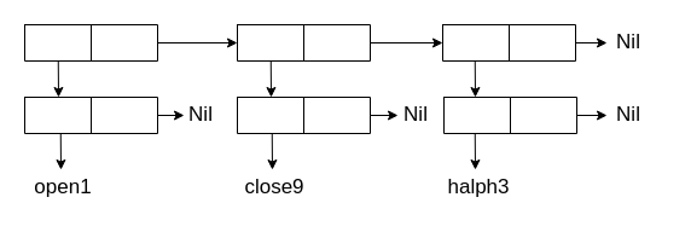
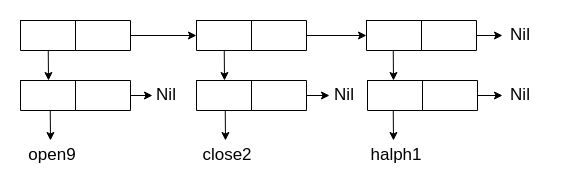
  <mxCell id="0" />
  <mxCell id="1" parent="0" />
  <mxCell id="2" value="" style="shape=table;startSize=0;container=1;collapsible=0;childLayout=tableLayout;fontSize=16;" vertex="1" parent="1"><mxGeometry x="20" y="20" width="110" height="30" as="geometry" /></mxCell>
  <mxCell id="3" value="" style="shape=tableRow;horizontal=0;startSize=0;swimlaneHead=0;swimlaneBody=0;strokeColor=inherit;top=0;left=0;bottom=0;right=0;collapsible=0;dropTarget=0;fillColor=none;points=[[0,0.5],[1,0.5]];portConstraint=eastwest;fontSize=16;" vertex="1" parent="2"><mxGeometry width="110" height="30" as="geometry" /></mxCell>
  <mxCell id="4" value="" style="shape=partialRectangle;html=1;whiteSpace=wrap;connectable=0;strokeColor=inherit;overflow=hidden;fillColor=none;top=0;left=0;bottom=0;right=0;pointerEvents=1;fontSize=16;" vertex="1" parent="3"><mxGeometry width="55" height="30" as="geometry"><mxRectangle width="55" height="30" as="alternateBounds" /></mxGeometry></mxCell>
  <mxCell id="5" value="" style="shape=partialRectangle;html=1;whiteSpace=wrap;connectable=0;strokeColor=inherit;overflow=hidden;fillColor=none;top=0;left=0;bottom=0;right=0;pointerEvents=1;fontSize=16;" vertex="1" parent="3"><mxGeometry x="55" width="55" height="30" as="geometry"><mxRectangle width="55" height="30" as="alternateBounds" /></mxGeometry></mxCell>
  <mxCell id="6" value="" style="endArrow=classic;html=1;rounded=0;exitX=0.223;exitY=1.045;exitDx=0;exitDy=0;exitPerimeter=0;entryX=0.5;entryY=0;entryDx=0;entryDy=0;" edge="1" parent="1"><mxGeometry width="50" height="50" relative="1" as="geometry"><mxPoint x="47.76" y="49.8" as="sourcePoint" /><mxPoint x="48" y="80" as="targetPoint" /></mxGeometry></mxCell>
  <mxCell id="7" value="" style="endArrow=classic;html=1;rounded=0;fontSize=17;exitX=1;exitY=0.5;exitDx=0;exitDy=0;entryX=0;entryY=0.5;entryDx=0;entryDy=0;" edge="1" parent="1" source="3" target="9"><mxGeometry width="50" height="50" relative="1" as="geometry"><mxPoint x="95" y="100" as="sourcePoint" /><mxPoint x="165" y="35" as="targetPoint" /></mxGeometry></mxCell>
  <mxCell id="8" value="" style="shape=table;startSize=0;container=1;collapsible=0;childLayout=tableLayout;fontSize=16;" vertex="1" parent="1"><mxGeometry x="196" y="20" width="110" height="30" as="geometry" /></mxCell>
  <mxCell id="9" value="" style="shape=tableRow;horizontal=0;startSize=0;swimlaneHead=0;swimlaneBody=0;strokeColor=inherit;top=0;left=0;bottom=0;right=0;collapsible=0;dropTarget=0;fillColor=none;points=[[0,0.5],[1,0.5]];portConstraint=eastwest;fontSize=16;" vertex="1" parent="8"><mxGeometry width="110" height="30" as="geometry" /></mxCell>
  <mxCell id="10" value="" style="shape=partialRectangle;html=1;whiteSpace=wrap;connectable=0;strokeColor=inherit;overflow=hidden;fillColor=none;top=0;left=0;bottom=0;right=0;pointerEvents=1;fontSize=16;" vertex="1" parent="9"><mxGeometry width="55" height="30" as="geometry"><mxRectangle width="55" height="30" as="alternateBounds" /></mxGeometry></mxCell>
  <mxCell id="11" value="" style="shape=partialRectangle;html=1;whiteSpace=wrap;connectable=0;strokeColor=inherit;overflow=hidden;fillColor=none;top=0;left=0;bottom=0;right=0;pointerEvents=1;fontSize=16;" vertex="1" parent="9"><mxGeometry x="55" width="55" height="30" as="geometry"><mxRectangle width="55" height="30" as="alternateBounds" /></mxGeometry></mxCell>
  <mxCell id="12" value="" style="endArrow=classic;html=1;rounded=0;exitX=0.223;exitY=1.045;exitDx=0;exitDy=0;exitPerimeter=0;entryX=0.5;entryY=0;entryDx=0;entryDy=0;" edge="1" parent="1"><mxGeometry width="50" height="50" relative="1" as="geometry"><mxPoint x="223.76" y="49.8" as="sourcePoint" /><mxPoint x="224" y="80" as="targetPoint" /></mxGeometry></mxCell>
  <mxCell id="13" value="" style="endArrow=classic;html=1;rounded=0;fontSize=17;exitX=1;exitY=0.5;exitDx=0;exitDy=0;entryX=0;entryY=0.5;entryDx=0;entryDy=0;" edge="1" parent="1" source="9" target="15"><mxGeometry width="50" height="50" relative="1" as="geometry"><mxPoint x="245" y="100" as="sourcePoint" /><mxPoint x="315" y="35" as="targetPoint" /></mxGeometry></mxCell>
  <mxCell id="14" value="" style="shape=table;startSize=0;container=1;collapsible=0;childLayout=tableLayout;fontSize=16;" vertex="1" parent="1"><mxGeometry x="366" y="20" width="110" height="30" as="geometry" /></mxCell>
  <mxCell id="15" value="" style="shape=tableRow;horizontal=0;startSize=0;swimlaneHead=0;swimlaneBody=0;strokeColor=inherit;top=0;left=0;bottom=0;right=0;collapsible=0;dropTarget=0;fillColor=none;points=[[0,0.5],[1,0.5]];portConstraint=eastwest;fontSize=16;" vertex="1" parent="14"><mxGeometry width="110" height="30" as="geometry" /></mxCell>
  <mxCell id="16" value="" style="shape=partialRectangle;html=1;whiteSpace=wrap;connectable=0;strokeColor=inherit;overflow=hidden;fillColor=none;top=0;left=0;bottom=0;right=0;pointerEvents=1;fontSize=16;" vertex="1" parent="15"><mxGeometry width="55" height="30" as="geometry"><mxRectangle width="55" height="30" as="alternateBounds" /></mxGeometry></mxCell>
  <mxCell id="17" value="" style="shape=partialRectangle;html=1;whiteSpace=wrap;connectable=0;strokeColor=inherit;overflow=hidden;fillColor=none;top=0;left=0;bottom=0;right=0;pointerEvents=1;fontSize=16;" vertex="1" parent="15"><mxGeometry x="55" width="55" height="30" as="geometry"><mxRectangle width="55" height="30" as="alternateBounds" /></mxGeometry></mxCell>
  <mxCell id="18" value="" style="endArrow=classic;html=1;rounded=0;exitX=0.223;exitY=1.045;exitDx=0;exitDy=0;exitPerimeter=0;entryX=0.5;entryY=0;entryDx=0;entryDy=0;" edge="1" parent="1"><mxGeometry width="50" height="50" relative="1" as="geometry"><mxPoint x="392.76" y="49.8" as="sourcePoint" /><mxPoint x="393" y="80" as="targetPoint" /></mxGeometry></mxCell>
  <mxCell id="19" value="" style="endArrow=classic;html=1;rounded=0;fontSize=17;exitX=1;exitY=0.5;exitDx=0;exitDy=0;" edge="1" parent="1" source="15"><mxGeometry width="50" height="50" relative="1" as="geometry"><mxPoint x="452" y="110" as="sourcePoint" /><mxPoint x="502" y="35" as="targetPoint" /></mxGeometry></mxCell>
  <mxCell id="20" value="Nil" style="text;html=1;strokeColor=none;fillColor=none;align=center;verticalAlign=middle;whiteSpace=wrap;rounded=0;fontSize=17;" vertex="1" parent="1"><mxGeometry x="490" y="20" width="60" height="30" as="geometry" /></mxCell>
  <mxCell id="21" value="" style="shape=table;startSize=0;container=1;collapsible=0;childLayout=tableLayout;fontSize=16;" vertex="1" parent="1"><mxGeometry x="20" y="80" width="110" height="30" as="geometry" /></mxCell>
  <mxCell id="22" value="" style="shape=tableRow;horizontal=0;startSize=0;swimlaneHead=0;swimlaneBody=0;strokeColor=inherit;top=0;left=0;bottom=0;right=0;collapsible=0;dropTarget=0;fillColor=none;points=[[0,0.5],[1,0.5]];portConstraint=eastwest;fontSize=16;" vertex="1" parent="21"><mxGeometry width="110" height="30" as="geometry" /></mxCell>
  <mxCell id="23" value="" style="shape=partialRectangle;html=1;whiteSpace=wrap;connectable=0;strokeColor=inherit;overflow=hidden;fillColor=none;top=0;left=0;bottom=0;right=0;pointerEvents=1;fontSize=16;" vertex="1" parent="22"><mxGeometry width="55" height="30" as="geometry"><mxRectangle width="55" height="30" as="alternateBounds" /></mxGeometry></mxCell>
  <mxCell id="24" value="" style="shape=partialRectangle;html=1;whiteSpace=wrap;connectable=0;strokeColor=inherit;overflow=hidden;fillColor=none;top=0;left=0;bottom=0;right=0;pointerEvents=1;fontSize=16;" vertex="1" parent="22"><mxGeometry x="55" width="55" height="30" as="geometry"><mxRectangle width="55" height="30" as="alternateBounds" /></mxGeometry></mxCell>
  <mxCell id="25" value="" style="endArrow=classic;html=1;rounded=0;exitX=0.223;exitY=1.045;exitDx=0;exitDy=0;exitPerimeter=0;entryX=0.5;entryY=0;entryDx=0;entryDy=0;" edge="1" parent="1"><mxGeometry width="50" height="50" relative="1" as="geometry"><mxPoint x="49.76" y="109.8" as="sourcePoint" /><mxPoint x="50" y="140" as="targetPoint" /></mxGeometry></mxCell>
- <mxCell id="26" value="&lt;font style=&quot;font-size: 17px;&quot;&gt;open1&lt;/font&gt;" style="text;html=1;strokeColor=none;fillColor=none;align=center;verticalAlign=middle;whiteSpace=wrap;rounded=0;" vertex="1" parent="1"><mxGeometry x="22" y="140" width="60" height="30" as="geometry" /></mxCell>
+ <mxCell id="26" value="&lt;font style=&quot;font-size: 17px;&quot;&gt;open9&lt;/font&gt;" style="text;html=1;strokeColor=none;fillColor=none;align=center;verticalAlign=middle;whiteSpace=wrap;rounded=0;" vertex="1" parent="1"><mxGeometry x="22" y="140" width="60" height="30" as="geometry" /></mxCell>
  <mxCell id="27" value="" style="endArrow=classic;html=1;rounded=0;fontSize=17;exitX=1;exitY=0.5;exitDx=0;exitDy=0;" edge="1" parent="1" source="22"><mxGeometry width="50" height="50" relative="1" as="geometry"><mxPoint x="124" y="170" as="sourcePoint" /><mxPoint x="152" y="95" as="targetPoint" /></mxGeometry></mxCell>
  <mxCell id="28" value="Nil" style="text;html=1;strokeColor=none;fillColor=none;align=center;verticalAlign=middle;whiteSpace=wrap;rounded=0;fontSize=17;" vertex="1" parent="1"><mxGeometry x="136" y="80" width="60" height="30" as="geometry" /></mxCell>
  <mxCell id="29" value="" style="shape=table;startSize=0;container=1;collapsible=0;childLayout=tableLayout;fontSize=16;" vertex="1" parent="1"><mxGeometry x="196" y="80" width="110" height="30" as="geometry" /></mxCell>
  <mxCell id="30" value="" style="shape=tableRow;horizontal=0;startSize=0;swimlaneHead=0;swimlaneBody=0;strokeColor=inherit;top=0;left=0;bottom=0;right=0;collapsible=0;dropTarget=0;fillColor=none;points=[[0,0.5],[1,0.5]];portConstraint=eastwest;fontSize=16;" vertex="1" parent="29"><mxGeometry width="110" height="30" as="geometry" /></mxCell>
  <mxCell id="31" value="" style="shape=partialRectangle;html=1;whiteSpace=wrap;connectable=0;strokeColor=inherit;overflow=hidden;fillColor=none;top=0;left=0;bottom=0;right=0;pointerEvents=1;fontSize=16;" vertex="1" parent="30"><mxGeometry width="55" height="30" as="geometry"><mxRectangle width="55" height="30" as="alternateBounds" /></mxGeometry></mxCell>
  <mxCell id="32" value="" style="shape=partialRectangle;html=1;whiteSpace=wrap;connectable=0;strokeColor=inherit;overflow=hidden;fillColor=none;top=0;left=0;bottom=0;right=0;pointerEvents=1;fontSize=16;" vertex="1" parent="30"><mxGeometry x="55" width="55" height="30" as="geometry"><mxRectangle width="55" height="30" as="alternateBounds" /></mxGeometry></mxCell>
  <mxCell id="33" value="" style="endArrow=classic;html=1;rounded=0;exitX=0.223;exitY=1.045;exitDx=0;exitDy=0;exitPerimeter=0;entryX=0.5;entryY=0;entryDx=0;entryDy=0;" edge="1" parent="1"><mxGeometry width="50" height="50" relative="1" as="geometry"><mxPoint x="224.76" y="109.8" as="sourcePoint" /><mxPoint x="225" y="140" as="targetPoint" /></mxGeometry></mxCell>
- <mxCell id="34" value="&lt;font style=&quot;font-size: 17px;&quot;&gt;close9&lt;/font&gt;" style="text;html=1;strokeColor=none;fillColor=none;align=center;verticalAlign=middle;whiteSpace=wrap;rounded=0;" vertex="1" parent="1"><mxGeometry x="197" y="140" width="60" height="30" as="geometry" /></mxCell>
+ <mxCell id="34" value="&lt;font style=&quot;font-size: 17px;&quot;&gt;close2&lt;/font&gt;" style="text;html=1;strokeColor=none;fillColor=none;align=center;verticalAlign=middle;whiteSpace=wrap;rounded=0;" vertex="1" parent="1"><mxGeometry x="197" y="140" width="60" height="30" as="geometry" /></mxCell>
  <mxCell id="35" value="" style="endArrow=classic;html=1;rounded=0;fontSize=17;exitX=1;exitY=0.5;exitDx=0;exitDy=0;" edge="1" parent="1" source="30"><mxGeometry width="50" height="50" relative="1" as="geometry"><mxPoint x="291" y="170" as="sourcePoint" /><mxPoint x="329" y="95" as="targetPoint" /></mxGeometry></mxCell>
  <mxCell id="36" value="Nil" style="text;html=1;strokeColor=none;fillColor=none;align=center;verticalAlign=middle;whiteSpace=wrap;rounded=0;fontSize=17;" vertex="1" parent="1"><mxGeometry x="314" y="80" width="60" height="30" as="geometry" /></mxCell>
  <mxCell id="37" value="" style="shape=table;startSize=0;container=1;collapsible=0;childLayout=tableLayout;fontSize=16;" vertex="1" parent="1"><mxGeometry x="367" y="80" width="110" height="30" as="geometry" /></mxCell>
  <mxCell id="38" value="" style="shape=tableRow;horizontal=0;startSize=0;swimlaneHead=0;swimlaneBody=0;strokeColor=inherit;top=0;left=0;bottom=0;right=0;collapsible=0;dropTarget=0;fillColor=none;points=[[0,0.5],[1,0.5]];portConstraint=eastwest;fontSize=16;" vertex="1" parent="37"><mxGeometry width="110" height="30" as="geometry" /></mxCell>
  <mxCell id="39" value="" style="shape=partialRectangle;html=1;whiteSpace=wrap;connectable=0;strokeColor=inherit;overflow=hidden;fillColor=none;top=0;left=0;bottom=0;right=0;pointerEvents=1;fontSize=16;" vertex="1" parent="38"><mxGeometry width="55" height="30" as="geometry"><mxRectangle width="55" height="30" as="alternateBounds" /></mxGeometry></mxCell>
  <mxCell id="40" value="" style="shape=partialRectangle;html=1;whiteSpace=wrap;connectable=0;strokeColor=inherit;overflow=hidden;fillColor=none;top=0;left=0;bottom=0;right=0;pointerEvents=1;fontSize=16;" vertex="1" parent="38"><mxGeometry x="55" width="55" height="30" as="geometry"><mxRectangle width="55" height="30" as="alternateBounds" /></mxGeometry></mxCell>
  <mxCell id="41" value="" style="endArrow=classic;html=1;rounded=0;exitX=0.223;exitY=1.045;exitDx=0;exitDy=0;exitPerimeter=0;entryX=0.5;entryY=0;entryDx=0;entryDy=0;" edge="1" parent="1"><mxGeometry width="50" height="50" relative="1" as="geometry"><mxPoint x="392.76" y="109.8" as="sourcePoint" /><mxPoint x="393" y="140" as="targetPoint" /></mxGeometry></mxCell>
- <mxCell id="42" value="&lt;font style=&quot;font-size: 17px;&quot;&gt;halph3&lt;/font&gt;" style="text;html=1;strokeColor=none;fillColor=none;align=center;verticalAlign=middle;whiteSpace=wrap;rounded=0;" vertex="1" parent="1"><mxGeometry x="366" y="140" width="60" height="30" as="geometry" /></mxCell>
+ <mxCell id="42" value="&lt;font style=&quot;font-size: 17px;&quot;&gt;halph1&lt;/font&gt;" style="text;html=1;strokeColor=none;fillColor=none;align=center;verticalAlign=middle;whiteSpace=wrap;rounded=0;" vertex="1" parent="1"><mxGeometry x="366" y="140" width="60" height="30" as="geometry" /></mxCell>
  <mxCell id="43" value="" style="endArrow=classic;html=1;rounded=0;fontSize=17;exitX=1;exitY=0.5;exitDx=0;exitDy=0;" edge="1" parent="1" source="38"><mxGeometry width="50" height="50" relative="1" as="geometry"><mxPoint x="452" y="170" as="sourcePoint" /><mxPoint x="502" y="95" as="targetPoint" /></mxGeometry></mxCell>
  <mxCell id="44" value="Nil" style="text;html=1;strokeColor=none;fillColor=none;align=center;verticalAlign=middle;whiteSpace=wrap;rounded=0;fontSize=17;" vertex="1" parent="1"><mxGeometry x="490" y="80" width="60" height="30" as="geometry" /></mxCell>
